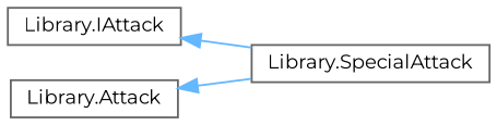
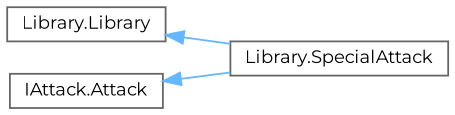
  digraph {
    fontname=Montserrat
    rankdir=LR
    node [color=grey40 fillcolor=white fontname=Montserrat fontsize=10 shape=box style=filled]
    edge [color=steelblue1 dir=back fontname=Montserrat fontsize=10 labelfontname=Helvetica labelfontsize=10 style=solid]
-   n1 [height=0.2 label="Library.IAttack" width=0.4]
+   n1 [height=0.2 label="Library.Library" width=0.4]
    n2 [height=0.2 label="Library.SpecialAttack" width=0.4]
-   n3 [height=0.2 label="Library.Attack" width=0.4]
+   n3 [height=0.2 label="IAttack.Attack" width=0.4]
    n1 -> n2
    n3 -> n2
  }
